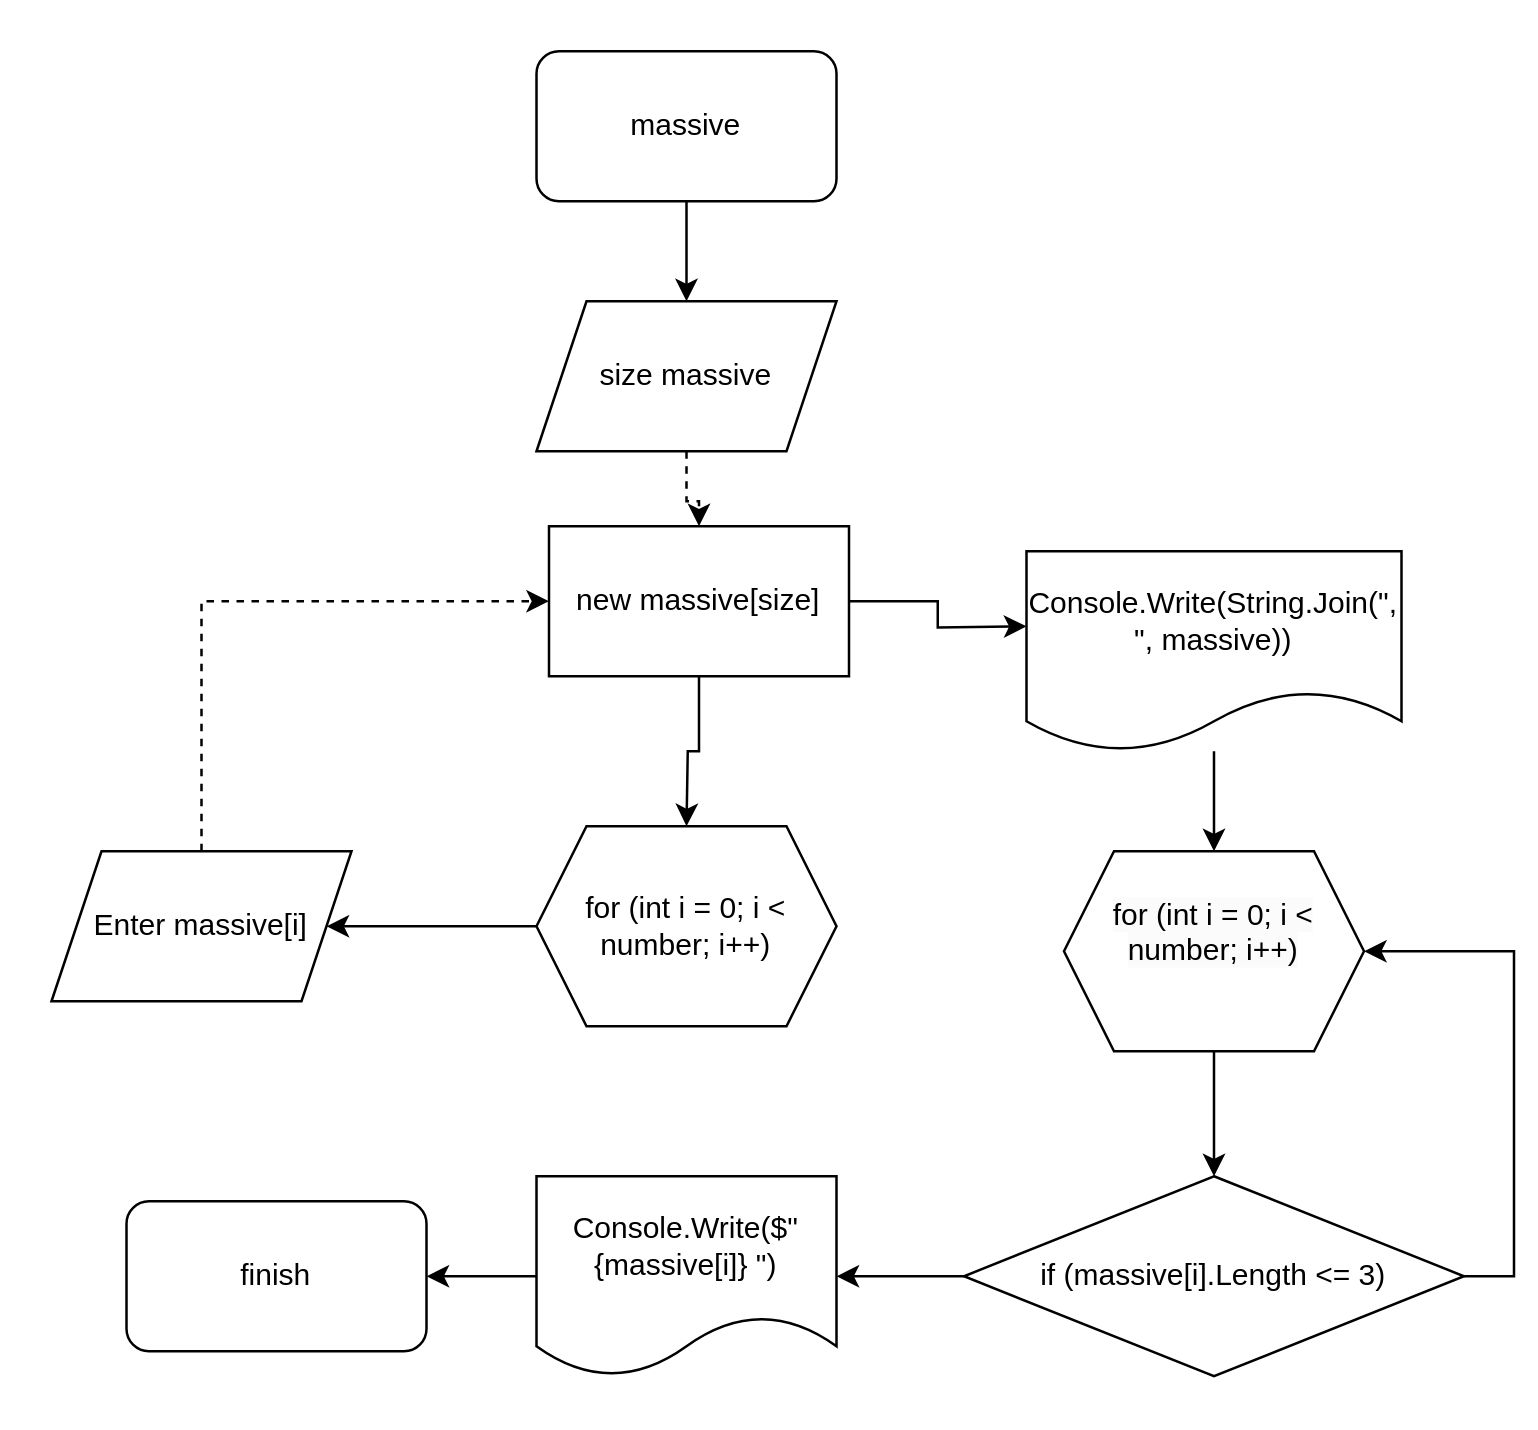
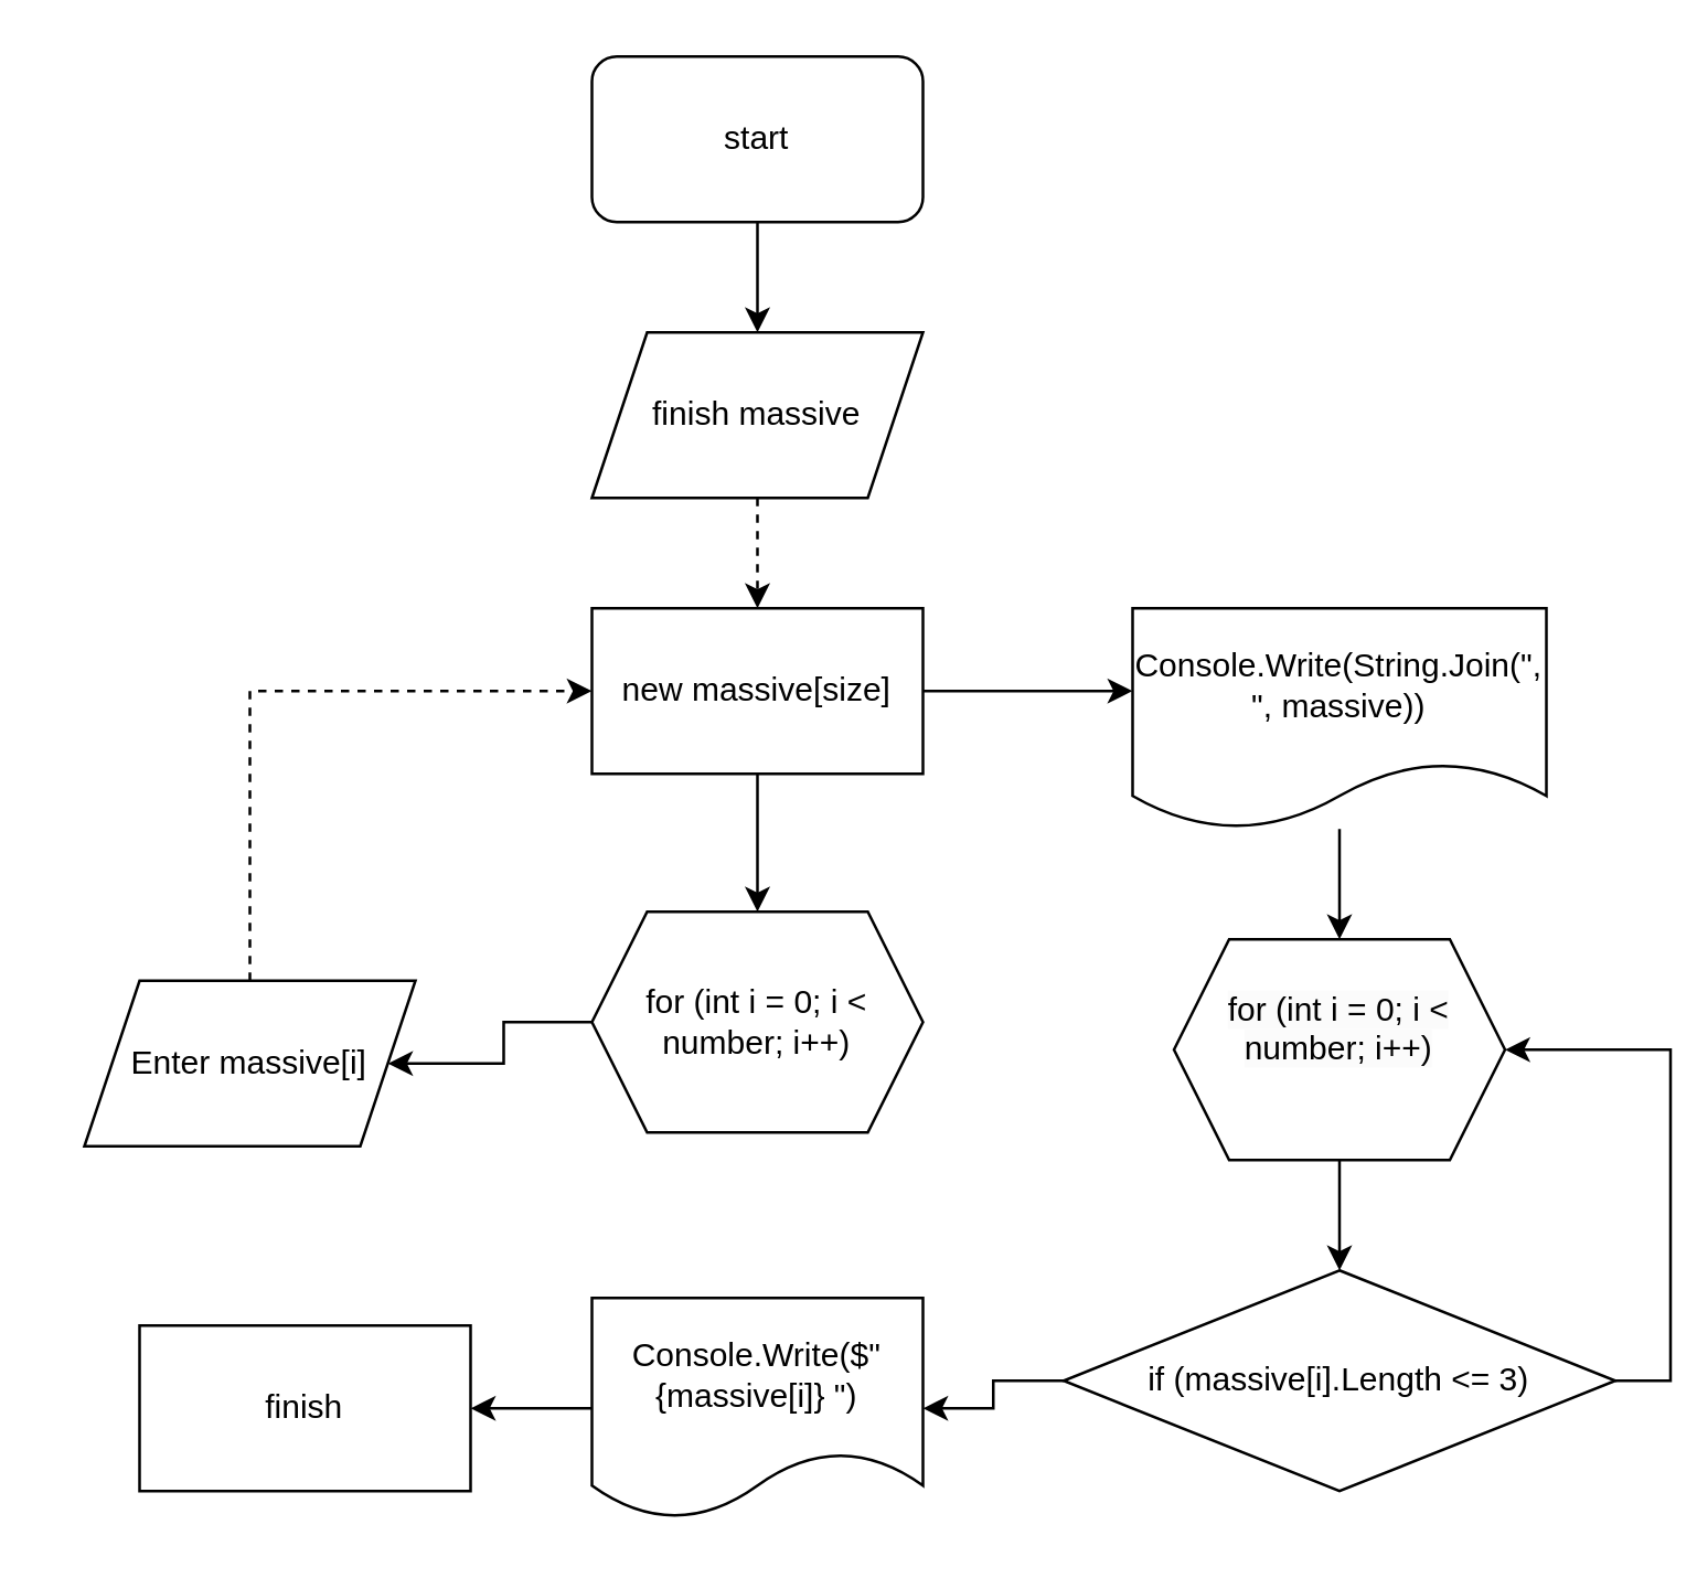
  <mxCell id="0" />
  <mxCell id="1" parent="0" />
  <mxCell id="2" style="edgeStyle=orthogonalEdgeStyle;rounded=0;orthogonalLoop=1;jettySize=auto;html=1;exitX=0.5;exitY=1;exitDx=0;exitDy=0;entryX=0.5;entryY=0;entryDx=0;entryDy=0;" edge="1" parent="1" source="3"><mxGeometry relative="1" as="geometry"><mxPoint x="274" y="120" as="targetPoint" /></mxGeometry></mxCell>
- <mxCell id="3" value="massive" style="rounded=1;whiteSpace=wrap;html=1;" vertex="1" parent="1"><mxGeometry x="214" y="20" width="120" height="60" as="geometry" /></mxCell>
+ <mxCell id="3" value="start" style="rounded=1;whiteSpace=wrap;html=1;" vertex="1" parent="1"><mxGeometry x="214" y="20" width="120" height="60" as="geometry" /></mxCell>
  <mxCell id="4" value="" style="edgeStyle=orthogonalEdgeStyle;rounded=0;orthogonalLoop=1;jettySize=auto;html=1;dashed=1;" edge="1" parent="1" source="5" target="8"><mxGeometry relative="1" as="geometry" /></mxCell>
- <mxCell id="5" value="size massive" style="shape=parallelogram;perimeter=parallelogramPerimeter;whiteSpace=wrap;html=1;fixedSize=1;" vertex="1" parent="1"><mxGeometry x="214" y="120" width="120" height="60" as="geometry" /></mxCell>
+ <mxCell id="5" value="finish massive" style="shape=parallelogram;perimeter=parallelogramPerimeter;whiteSpace=wrap;html=1;fixedSize=1;" vertex="1" parent="1"><mxGeometry x="214" y="120" width="120" height="60" as="geometry" /></mxCell>
  <mxCell id="6" style="edgeStyle=orthogonalEdgeStyle;rounded=0;orthogonalLoop=1;jettySize=auto;html=1;exitX=0.5;exitY=1;exitDx=0;exitDy=0;entryX=0.5;entryY=0;entryDx=0;entryDy=0;" edge="1" parent="1" source="8"><mxGeometry relative="1" as="geometry"><mxPoint x="274" y="330" as="targetPoint" /></mxGeometry></mxCell>
  <mxCell id="7" style="edgeStyle=orthogonalEdgeStyle;rounded=0;orthogonalLoop=1;jettySize=auto;html=1;exitX=1;exitY=0.5;exitDx=0;exitDy=0;entryX=0;entryY=0.5;entryDx=0;entryDy=0;" edge="1" parent="1" source="8"><mxGeometry relative="1" as="geometry"><mxPoint x="410" y="250" as="targetPoint" /></mxGeometry></mxCell>
- <mxCell id="8" value="new massive[size]" style="rounded=0;whiteSpace=wrap;html=1;" vertex="1" parent="1"><mxGeometry x="219" y="210" width="120" height="60" as="geometry" /></mxCell>
+ <mxCell id="8" value="new massive[size]" style="rounded=0;whiteSpace=wrap;html=1;" vertex="1" parent="1"><mxGeometry x="214" y="220" width="120" height="60" as="geometry" /></mxCell>
  <mxCell id="9" style="edgeStyle=orthogonalEdgeStyle;rounded=0;orthogonalLoop=1;jettySize=auto;html=1;exitX=0;exitY=0.5;exitDx=0;exitDy=0;" edge="1" parent="1" source="10" target="12"><mxGeometry relative="1" as="geometry" /></mxCell>
  <mxCell id="10" value="for (int i = 0; i &amp;lt; number; i++)" style="shape=hexagon;perimeter=hexagonPerimeter2;whiteSpace=wrap;html=1;fixedSize=1;" vertex="1" parent="1"><mxGeometry x="214" y="330" width="120" height="80" as="geometry" /></mxCell>
  <mxCell id="11" style="edgeStyle=orthogonalEdgeStyle;rounded=0;orthogonalLoop=1;jettySize=auto;html=1;exitX=0.5;exitY=0;exitDx=0;exitDy=0;entryX=0;entryY=0.5;entryDx=0;entryDy=0;dashed=1;" edge="1" parent="1" source="12" target="8"><mxGeometry relative="1" as="geometry" /></mxCell>
- <mxCell id="12" value="Enter massive[i]" style="shape=parallelogram;perimeter=parallelogramPerimeter;whiteSpace=wrap;html=1;fixedSize=1;" vertex="1" parent="1"><mxGeometry x="20" y="340" width="120" height="60" as="geometry" /></mxCell>
+ <mxCell id="12" value="Enter massive[i]" style="shape=parallelogram;perimeter=parallelogramPerimeter;whiteSpace=wrap;html=1;fixedSize=1;" vertex="1" parent="1"><mxGeometry x="30" y="355" width="120" height="60" as="geometry" /></mxCell>
  <mxCell id="13" value="" style="edgeStyle=orthogonalEdgeStyle;rounded=0;orthogonalLoop=1;jettySize=auto;html=1;" edge="1" parent="1" source="14" target="16"><mxGeometry relative="1" as="geometry" /></mxCell>
  <mxCell id="14" value="Console.Write(String.Join(&quot;, &quot;, massive))" style="shape=document;whiteSpace=wrap;html=1;boundedLbl=1;" vertex="1" parent="1"><mxGeometry x="410" y="220" width="150" height="80" as="geometry" /></mxCell>
  <mxCell id="15" value="" style="edgeStyle=orthogonalEdgeStyle;rounded=0;orthogonalLoop=1;jettySize=auto;html=1;" edge="1" parent="1" source="16" target="19"><mxGeometry relative="1" as="geometry" /></mxCell>
  <mxCell id="16" value="&#10;&lt;span style=&quot;color: rgb(0, 0, 0); font-family: Helvetica; font-size: 12px; font-style: normal; font-variant-ligatures: normal; font-variant-caps: normal; font-weight: 400; letter-spacing: normal; orphans: 2; text-align: center; text-indent: 0px; text-transform: none; widows: 2; word-spacing: 0px; -webkit-text-stroke-width: 0px; background-color: rgb(251, 251, 251); text-decoration-thickness: initial; text-decoration-style: initial; text-decoration-color: initial; float: none; display: inline !important;&quot;&gt;for (int i = 0; i &amp;lt; number; i++)&lt;/span&gt;&#10;&#10;" style="shape=hexagon;perimeter=hexagonPerimeter2;whiteSpace=wrap;html=1;fixedSize=1;" vertex="1" parent="1"><mxGeometry x="425" y="340" width="120" height="80" as="geometry" /></mxCell>
  <mxCell id="17" style="edgeStyle=orthogonalEdgeStyle;rounded=0;orthogonalLoop=1;jettySize=auto;html=1;exitX=1;exitY=0.5;exitDx=0;exitDy=0;entryX=1;entryY=0.5;entryDx=0;entryDy=0;" edge="1" parent="1" source="19" target="16"><mxGeometry relative="1" as="geometry" /></mxCell>
  <mxCell id="18" value="" style="edgeStyle=orthogonalEdgeStyle;rounded=0;orthogonalLoop=1;jettySize=auto;html=1;" edge="1" parent="1" source="19" target="21"><mxGeometry relative="1" as="geometry" /></mxCell>
- <mxCell id="19" value="if (massive[i].Length &amp;lt;= 3)" style="rhombus;whiteSpace=wrap;html=1;" vertex="1" parent="1"><mxGeometry x="385" y="470" width="200" height="80" as="geometry" /></mxCell>
+ <mxCell id="19" value="if (massive[i].Length &amp;lt;= 3)" style="rhombus;whiteSpace=wrap;html=1;" vertex="1" parent="1"><mxGeometry x="385" y="460" width="200" height="80" as="geometry" /></mxCell>
  <mxCell id="20" value="" style="edgeStyle=orthogonalEdgeStyle;rounded=0;orthogonalLoop=1;jettySize=auto;html=1;" edge="1" parent="1" source="21" target="22"><mxGeometry relative="1" as="geometry" /></mxCell>
  <mxCell id="21" value="Console.Write($&quot;{massive[i]} &quot;)" style="shape=document;whiteSpace=wrap;html=1;boundedLbl=1;" vertex="1" parent="1"><mxGeometry x="214" y="470" width="120" height="80" as="geometry" /></mxCell>
- <mxCell id="22" value="finish" style="rounded=1;whiteSpace=wrap;html=1;" vertex="1" parent="1"><mxGeometry x="50" y="480" width="120" height="60" as="geometry" /></mxCell>
+ <mxCell id="22" value="finish" style="whiteSpace=wrap;html=1;rounded=0;" vertex="1" parent="1"><mxGeometry x="50" y="480" width="120" height="60" as="geometry" /></mxCell>
